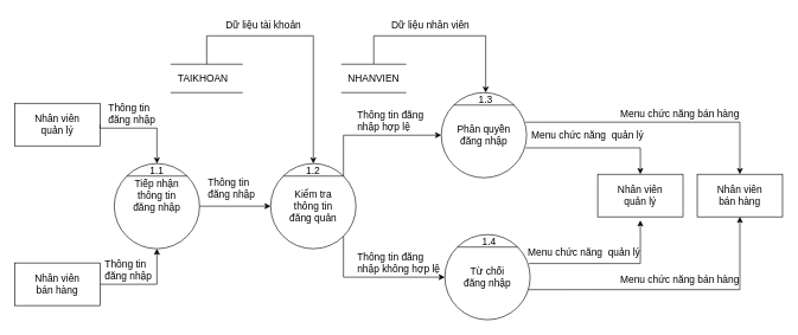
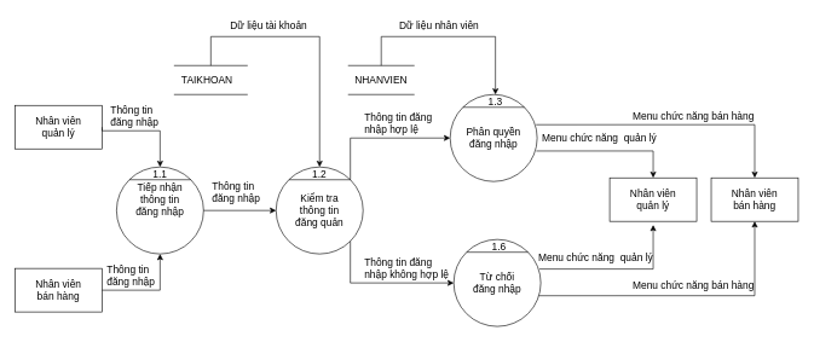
  <mxCell id="0" />
  <mxCell id="1" parent="0" />
  <mxCell id="2" value="" style="ellipse;whiteSpace=wrap;html=1;aspect=fixed;" parent="1" vertex="1"><mxGeometry x="160" y="230" width="120" height="120" as="geometry" /></mxCell>
  <mxCell id="3" value="" style="endArrow=none;html=1;rounded=0;exitX=0;exitY=0;exitDx=0;exitDy=0;entryX=1;entryY=0;entryDx=0;entryDy=0;" parent="1" source="2" target="2" edge="1"><mxGeometry width="50" height="50" relative="1" as="geometry"><mxPoint x="500" y="785" as="sourcePoint" /><mxPoint x="550" y="735" as="targetPoint" /></mxGeometry></mxCell>
  <mxCell id="4" value="&lt;font style=&quot;font-size: 14px&quot;&gt;Tiếp nhận thông tin đăng nhập&lt;/font&gt;" style="text;html=1;strokeColor=none;fillColor=none;align=center;verticalAlign=middle;whiteSpace=wrap;rounded=0;" parent="1" vertex="1"><mxGeometry x="180" y="260" width="80" height="30" as="geometry" /></mxCell>
  <mxCell id="5" value="1.1" style="text;html=1;strokeColor=none;fillColor=none;align=center;verticalAlign=middle;whiteSpace=wrap;rounded=0;fontSize=14;" parent="1" vertex="1"><mxGeometry x="205" y="230" width="30" height="20" as="geometry" /></mxCell>
  <mxCell id="6" value="" style="rounded=0;whiteSpace=wrap;html=1;" parent="1" vertex="1"><mxGeometry x="20" y="145" width="120" height="60" as="geometry" /></mxCell>
  <mxCell id="7" value="" style="ellipse;whiteSpace=wrap;html=1;aspect=fixed;" parent="1" vertex="1"><mxGeometry x="380" y="230" width="120" height="120" as="geometry" /></mxCell>
  <mxCell id="8" value="" style="endArrow=none;html=1;rounded=0;exitX=0;exitY=0;exitDx=0;exitDy=0;entryX=1;entryY=0;entryDx=0;entryDy=0;" parent="1" source="7" target="7" edge="1"><mxGeometry width="50" height="50" relative="1" as="geometry"><mxPoint x="720" y="785" as="sourcePoint" /><mxPoint x="770" y="735" as="targetPoint" /></mxGeometry></mxCell>
  <mxCell id="9" value="&lt;span style=&quot;font-size: 14px&quot;&gt;Kiểm tra thông tin đăng quản&lt;/span&gt;" style="text;html=1;strokeColor=none;fillColor=none;align=center;verticalAlign=middle;whiteSpace=wrap;rounded=0;" parent="1" vertex="1"><mxGeometry x="400" y="275" width="80" height="30" as="geometry" /></mxCell>
  <mxCell id="10" value="1.2" style="text;html=1;strokeColor=none;fillColor=none;align=center;verticalAlign=middle;whiteSpace=wrap;rounded=0;fontSize=14;" parent="1" vertex="1"><mxGeometry x="425" y="230" width="30" height="20" as="geometry" /></mxCell>
  <mxCell id="11" value="" style="ellipse;whiteSpace=wrap;html=1;aspect=fixed;" parent="1" vertex="1"><mxGeometry x="620" y="130" width="120" height="120" as="geometry" /></mxCell>
  <mxCell id="12" value="" style="endArrow=none;html=1;rounded=0;exitX=0;exitY=0;exitDx=0;exitDy=0;entryX=1;entryY=0;entryDx=0;entryDy=0;" parent="1" source="11" target="11" edge="1"><mxGeometry width="50" height="50" relative="1" as="geometry"><mxPoint x="960" y="685" as="sourcePoint" /><mxPoint x="1010" y="635" as="targetPoint" /></mxGeometry></mxCell>
  <mxCell id="13" value="&lt;span style=&quot;font-size: 14px&quot;&gt;Phân quyền đăng nhập&lt;/span&gt;" style="text;html=1;strokeColor=none;fillColor=none;align=center;verticalAlign=middle;whiteSpace=wrap;rounded=0;" parent="1" vertex="1"><mxGeometry x="640" y="175" width="80" height="30" as="geometry" /></mxCell>
  <mxCell id="14" value="1.3" style="text;html=1;strokeColor=none;fillColor=none;align=center;verticalAlign=middle;whiteSpace=wrap;rounded=0;fontSize=14;" parent="1" vertex="1"><mxGeometry x="665" y="130" width="35" height="20" as="geometry" /></mxCell>
  <mxCell id="15" value="" style="rounded=0;whiteSpace=wrap;html=1;" parent="1" vertex="1"><mxGeometry x="20" y="370" width="120" height="60" as="geometry" /></mxCell>
  <mxCell id="16" value="Nhân viên quản lý" style="text;html=1;strokeColor=none;fillColor=none;align=center;verticalAlign=middle;whiteSpace=wrap;rounded=0;fontSize=14;" parent="1" vertex="1"><mxGeometry x="35" y="160" width="90" height="30" as="geometry" /></mxCell>
  <mxCell id="17" value="Nhân viên bán hàng" style="text;html=1;strokeColor=none;fillColor=none;align=center;verticalAlign=middle;whiteSpace=wrap;rounded=0;fontSize=14;" parent="1" vertex="1"><mxGeometry x="35" y="385" width="90" height="30" as="geometry" /></mxCell>
  <mxCell id="18" value="" style="rounded=0;whiteSpace=wrap;html=1;" parent="1" vertex="1"><mxGeometry x="840" y="245" width="120" height="60" as="geometry" /></mxCell>
  <mxCell id="19" value="Nhân viên quản lý" style="text;html=1;strokeColor=none;fillColor=none;align=center;verticalAlign=middle;whiteSpace=wrap;rounded=0;fontSize=14;" parent="1" vertex="1"><mxGeometry x="855" y="260" width="90" height="30" as="geometry" /></mxCell>
  <mxCell id="20" value="" style="rounded=0;whiteSpace=wrap;html=1;" parent="1" vertex="1"><mxGeometry x="980" y="245" width="120" height="60" as="geometry" /></mxCell>
  <mxCell id="21" value="Nhân viên bán hàng" style="text;html=1;strokeColor=none;fillColor=none;align=center;verticalAlign=middle;whiteSpace=wrap;rounded=0;fontSize=14;" parent="1" vertex="1"><mxGeometry x="995" y="260" width="90" height="30" as="geometry" /></mxCell>
  <mxCell id="22" value="" style="edgeStyle=segmentEdgeStyle;endArrow=classic;html=1;rounded=0;fontSize=14;exitX=1;exitY=0.5;exitDx=0;exitDy=0;" parent="1" source="6" edge="1"><mxGeometry width="50" height="50" relative="1" as="geometry"><mxPoint x="430" y="260" as="sourcePoint" /><mxPoint x="220" y="230" as="targetPoint" /><Array as="points"><mxPoint x="220" y="180" /></Array></mxGeometry></mxCell>
  <mxCell id="23" value="" style="edgeStyle=segmentEdgeStyle;endArrow=classic;html=1;rounded=0;fontSize=14;exitX=1;exitY=0.5;exitDx=0;exitDy=0;entryX=0.5;entryY=1;entryDx=0;entryDy=0;" parent="1" source="15" target="2" edge="1"><mxGeometry width="50" height="50" relative="1" as="geometry"><mxPoint x="430" y="260" as="sourcePoint" /><mxPoint x="320" y="350" as="targetPoint" /><Array as="points"><mxPoint x="220" y="400" /></Array></mxGeometry></mxCell>
  <mxCell id="24" value="" style="endArrow=classic;html=1;rounded=0;fontSize=14;exitX=1;exitY=0.5;exitDx=0;exitDy=0;" parent="1" source="2" edge="1"><mxGeometry width="50" height="50" relative="1" as="geometry"><mxPoint x="430" y="240" as="sourcePoint" /><mxPoint x="380" y="290" as="targetPoint" /></mxGeometry></mxCell>
  <mxCell id="25" value="" style="shape=partialRectangle;whiteSpace=wrap;html=1;left=0;right=0;fillColor=none;fontSize=14;" parent="1" vertex="1"><mxGeometry x="240" y="90" width="100" height="40" as="geometry" /></mxCell>
  <mxCell id="26" value="TAIKHOAN" style="text;html=1;strokeColor=none;fillColor=none;align=center;verticalAlign=middle;whiteSpace=wrap;rounded=0;fontSize=14;" parent="1" vertex="1"><mxGeometry x="210" y="100" width="150" height="20" as="geometry" /></mxCell>
  <mxCell id="27" value="" style="edgeStyle=segmentEdgeStyle;endArrow=classic;html=1;rounded=0;fontSize=14;entryX=0.5;entryY=0;entryDx=0;entryDy=0;exitX=0.5;exitY=0;exitDx=0;exitDy=0;" parent="1" source="25" target="10" edge="1"><mxGeometry width="50" height="50" relative="1" as="geometry"><mxPoint x="590" y="40" as="sourcePoint" /><mxPoint x="720" y="190" as="targetPoint" /><Array as="points"><mxPoint x="290" y="50" /><mxPoint x="440" y="50" /></Array></mxGeometry></mxCell>
  <mxCell id="28" value="" style="ellipse;whiteSpace=wrap;html=1;aspect=fixed;" parent="1" vertex="1"><mxGeometry x="625" y="330" width="120" height="120" as="geometry" /></mxCell>
  <mxCell id="29" value="" style="endArrow=none;html=1;rounded=0;exitX=0;exitY=0;exitDx=0;exitDy=0;entryX=1;entryY=0;entryDx=0;entryDy=0;" parent="1" source="28" target="28" edge="1"><mxGeometry width="50" height="50" relative="1" as="geometry"><mxPoint x="965" y="885" as="sourcePoint" /><mxPoint x="1015" y="835" as="targetPoint" /></mxGeometry></mxCell>
  <mxCell id="30" value="&lt;span style=&quot;font-size: 14px&quot;&gt;Từ chối đăng nhập&lt;/span&gt;" style="text;html=1;strokeColor=none;fillColor=none;align=center;verticalAlign=middle;whiteSpace=wrap;rounded=0;" parent="1" vertex="1"><mxGeometry x="645" y="375" width="80" height="30" as="geometry" /></mxCell>
- <mxCell id="31" value="1.4" style="text;html=1;strokeColor=none;fillColor=none;align=center;verticalAlign=middle;whiteSpace=wrap;rounded=0;fontSize=14;" parent="1" vertex="1"><mxGeometry x="670" y="330" width="35" height="20" as="geometry" /></mxCell>
+ <mxCell id="31" value="1.6" style="text;html=1;strokeColor=none;fillColor=none;align=center;verticalAlign=middle;whiteSpace=wrap;rounded=0;fontSize=14;" parent="1" vertex="1"><mxGeometry x="670" y="330" width="35" height="20" as="geometry" /></mxCell>
  <mxCell id="32" value="" style="shape=partialRectangle;whiteSpace=wrap;html=1;left=0;right=0;fillColor=none;fontSize=14;" parent="1" vertex="1"><mxGeometry x="480" y="90" width="90" height="40" as="geometry" /></mxCell>
  <mxCell id="33" value="NHANVIEN" style="text;html=1;strokeColor=none;fillColor=none;align=center;verticalAlign=middle;whiteSpace=wrap;rounded=0;fontSize=14;" parent="1" vertex="1"><mxGeometry x="480" y="95" width="90" height="30" as="geometry" /></mxCell>
  <mxCell id="34" value="" style="edgeStyle=segmentEdgeStyle;endArrow=classic;html=1;rounded=0;fontSize=14;exitX=0.5;exitY=0;exitDx=0;exitDy=0;entryX=0.5;entryY=0;entryDx=0;entryDy=0;" parent="1" source="32" target="14" edge="1"><mxGeometry width="50" height="50" relative="1" as="geometry"><mxPoint x="805" y="200" as="sourcePoint" /><mxPoint x="855" y="150" as="targetPoint" /><Array as="points"><mxPoint x="525" y="50" /><mxPoint x="683" y="50" /></Array></mxGeometry></mxCell>
  <mxCell id="35" value="" style="edgeStyle=segmentEdgeStyle;endArrow=classic;html=1;rounded=0;exitX=1;exitY=0;exitDx=0;exitDy=0;entryX=0;entryY=0.5;entryDx=0;entryDy=0;" parent="1" source="7" target="11" edge="1"><mxGeometry width="50" height="50" relative="1" as="geometry"><mxPoint x="590" y="340" as="sourcePoint" /><mxPoint x="640" y="290" as="targetPoint" /><Array as="points"><mxPoint x="482" y="190" /></Array></mxGeometry></mxCell>
  <mxCell id="36" value="" style="edgeStyle=segmentEdgeStyle;endArrow=classic;html=1;rounded=0;exitX=1;exitY=1;exitDx=0;exitDy=0;entryX=0;entryY=0.5;entryDx=0;entryDy=0;" parent="1" source="7" target="28" edge="1"><mxGeometry width="50" height="50" relative="1" as="geometry"><mxPoint x="450" y="410" as="sourcePoint" /><mxPoint x="500" y="360" as="targetPoint" /><Array as="points"><mxPoint x="482" y="390" /></Array></mxGeometry></mxCell>
  <mxCell id="37" value="" style="edgeStyle=segmentEdgeStyle;endArrow=classic;html=1;rounded=0;exitX=0.989;exitY=0.649;exitDx=0;exitDy=0;entryX=0.5;entryY=0;entryDx=0;entryDy=0;exitPerimeter=0;" parent="1" source="11" target="18" edge="1"><mxGeometry width="50" height="50" relative="1" as="geometry"><mxPoint x="720" y="240" as="sourcePoint" /><mxPoint x="770" y="190" as="targetPoint" /></mxGeometry></mxCell>
  <mxCell id="38" value="" style="edgeStyle=segmentEdgeStyle;endArrow=classic;html=1;rounded=0;entryX=0.5;entryY=0;entryDx=0;entryDy=0;exitX=0.987;exitY=0.347;exitDx=0;exitDy=0;exitPerimeter=0;" parent="1" target="20" edge="1" source="11"><mxGeometry width="50" height="50" relative="1" as="geometry"><mxPoint x="820" y="170" as="sourcePoint" /><mxPoint x="770" y="190" as="targetPoint" /></mxGeometry></mxCell>
  <mxCell id="39" value="" style="edgeStyle=segmentEdgeStyle;endArrow=classic;html=1;rounded=0;exitX=0.978;exitY=0.647;exitDx=0;exitDy=0;exitPerimeter=0;entryX=0.5;entryY=1;entryDx=0;entryDy=0;" parent="1" source="28" edge="1" target="20"><mxGeometry width="50" height="50" relative="1" as="geometry"><mxPoint x="820" y="414.91" as="sourcePoint" /><mxPoint x="1200" y="310" as="targetPoint" /></mxGeometry></mxCell>
  <mxCell id="40" value="" style="edgeStyle=segmentEdgeStyle;endArrow=classic;html=1;rounded=0;exitX=0.985;exitY=0.34;exitDx=0;exitDy=0;exitPerimeter=0;" parent="1" edge="1" source="28"><mxGeometry width="50" height="50" relative="1" as="geometry"><mxPoint x="820" y="370" as="sourcePoint" /><mxPoint x="900" y="310" as="targetPoint" /></mxGeometry></mxCell>
  <mxCell id="41" value="&lt;font style=&quot;font-size: 14px&quot;&gt;Thông tin đăng nhập&lt;/font&gt;" style="text;html=1;strokeColor=none;fillColor=none;align=left;verticalAlign=middle;whiteSpace=wrap;rounded=0;" vertex="1" parent="1"><mxGeometry x="150" y="145" width="90" height="30" as="geometry" /></mxCell>
  <mxCell id="42" value="&lt;font style=&quot;font-size: 14px&quot;&gt;Thông tin đăng nhập&lt;/font&gt;" style="text;html=1;strokeColor=none;fillColor=none;align=left;verticalAlign=middle;whiteSpace=wrap;rounded=0;" vertex="1" parent="1"><mxGeometry x="145" y="365" width="90" height="30" as="geometry" /></mxCell>
  <mxCell id="43" value="&lt;font style=&quot;font-size: 14px&quot;&gt;Thông tin đăng nhập&lt;/font&gt;" style="text;html=1;strokeColor=none;fillColor=none;align=left;verticalAlign=middle;whiteSpace=wrap;rounded=0;" vertex="1" parent="1"><mxGeometry x="290" y="250" width="90" height="30" as="geometry" /></mxCell>
  <mxCell id="44" value="&lt;font style=&quot;font-size: 14px&quot;&gt;Dữ liệu tài khoản&lt;/font&gt;" style="text;html=1;strokeColor=none;fillColor=none;align=center;verticalAlign=middle;whiteSpace=wrap;rounded=0;" vertex="1" parent="1"><mxGeometry x="310" y="20" width="120" height="30" as="geometry" /></mxCell>
  <mxCell id="45" value="&lt;font style=&quot;font-size: 14px&quot;&gt;Dữ liệu nhân viên&lt;/font&gt;" style="text;html=1;strokeColor=none;fillColor=none;align=center;verticalAlign=middle;whiteSpace=wrap;rounded=0;" vertex="1" parent="1"><mxGeometry x="540" y="20" width="130" height="30" as="geometry" /></mxCell>
  <mxCell id="46" value="&lt;font style=&quot;font-size: 14px&quot;&gt;Thông tin đăng nhập hợp lệ&lt;/font&gt;" style="text;html=1;strokeColor=none;fillColor=none;align=left;verticalAlign=middle;whiteSpace=wrap;rounded=0;" vertex="1" parent="1"><mxGeometry x="500" y="155" width="110" height="30" as="geometry" /></mxCell>
  <mxCell id="47" value="&lt;font style=&quot;font-size: 14px&quot;&gt;Thông tin đăng nhập không hợp lệ&lt;/font&gt;" style="text;html=1;strokeColor=none;fillColor=none;align=left;verticalAlign=middle;whiteSpace=wrap;rounded=0;" vertex="1" parent="1"><mxGeometry x="500" y="355" width="120" height="30" as="geometry" /></mxCell>
  <mxCell id="48" style="edgeStyle=orthogonalEdgeStyle;rounded=0;orthogonalLoop=1;jettySize=auto;html=1;exitX=0.5;exitY=1;exitDx=0;exitDy=0;fontSize=14;" edge="1" parent="1" source="46" target="46"><mxGeometry relative="1" as="geometry" /></mxCell>
  <mxCell id="49" value="&lt;span style=&quot;font-size: 14px&quot;&gt;Menu chức năng bán hàng&lt;/span&gt;" style="text;html=1;strokeColor=none;fillColor=none;align=left;verticalAlign=middle;whiteSpace=wrap;rounded=0;" vertex="1" parent="1"><mxGeometry x="870" y="145" width="170" height="30" as="geometry" /></mxCell>
  <mxCell id="50" value="&lt;span style=&quot;font-size: 14px&quot;&gt;Menu chức năng&amp;nbsp; quản lý&lt;br&gt;&lt;/span&gt;" style="text;html=1;strokeColor=none;fillColor=none;align=left;verticalAlign=middle;whiteSpace=wrap;rounded=0;" vertex="1" parent="1"><mxGeometry x="745" y="175" width="170" height="30" as="geometry" /></mxCell>
  <mxCell id="51" value="&lt;span style=&quot;font-size: 14px&quot;&gt;Menu chức năng&amp;nbsp; quản lý&lt;br&gt;&lt;/span&gt;" style="text;html=1;strokeColor=none;fillColor=none;align=left;verticalAlign=middle;whiteSpace=wrap;rounded=0;" vertex="1" parent="1"><mxGeometry x="740" y="340" width="170" height="30" as="geometry" /></mxCell>
  <mxCell id="52" value="&lt;span style=&quot;font-size: 14px&quot;&gt;Menu chức năng bán hàng&lt;/span&gt;" style="text;html=1;strokeColor=none;fillColor=none;align=left;verticalAlign=middle;whiteSpace=wrap;rounded=0;" vertex="1" parent="1"><mxGeometry x="870" y="380" width="170" height="25" as="geometry" /></mxCell>
